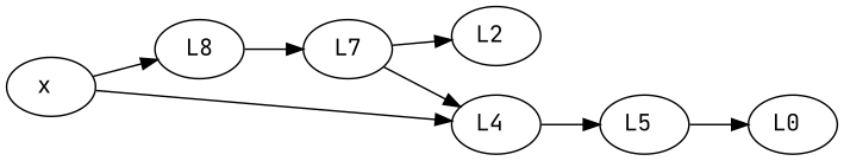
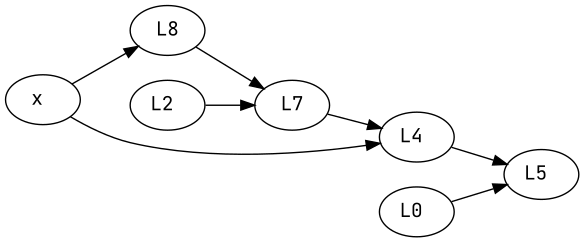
  digraph {
    fontname="JetBrains Mono"
    rankdir=LR
    node [fontname="JetBrains Mono"]
    edge [fontname="JetBrains Mono"]
    n1 [label="x "]
    n2 [label=L8]
    n3 [label="L4 "]
    n4 [label="L0 "]
    n5 [label="L5 "]
    n6 [label=L7]
    n7 [label="L2 "]
    n1 -> n2
    n1 -> n3
    n2 -> n6
    n3 -> n5
-   n5 -> n4
+   n4 -> n5
    n6 -> n3
-   n6 -> n7
+   n7 -> n6
  }
